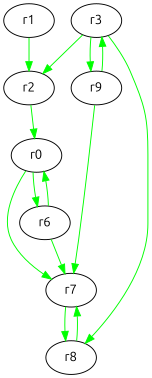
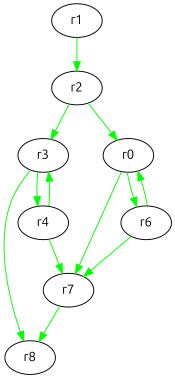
  digraph {
    fontname=Ubuntu
    node [fontname=Ubuntu]
    edge [color=green fontname=Ubuntu]
    r1
    r2
    r3
    n4 [label=r0]
-   r4 [label=r9]
+   r4
    r8
    r7
    r6
    r1 -> r2
-   r3 -> r2
+   r2 -> r3
    r2 -> n4
    r3 -> r4
    r3 -> r8
    n4 -> r7
    n4 -> r6
    r4 -> r3
    r4 -> r7
-   r8 -> r7
    r7 -> r8
    r6 -> n4
    r6 -> r7
  }
